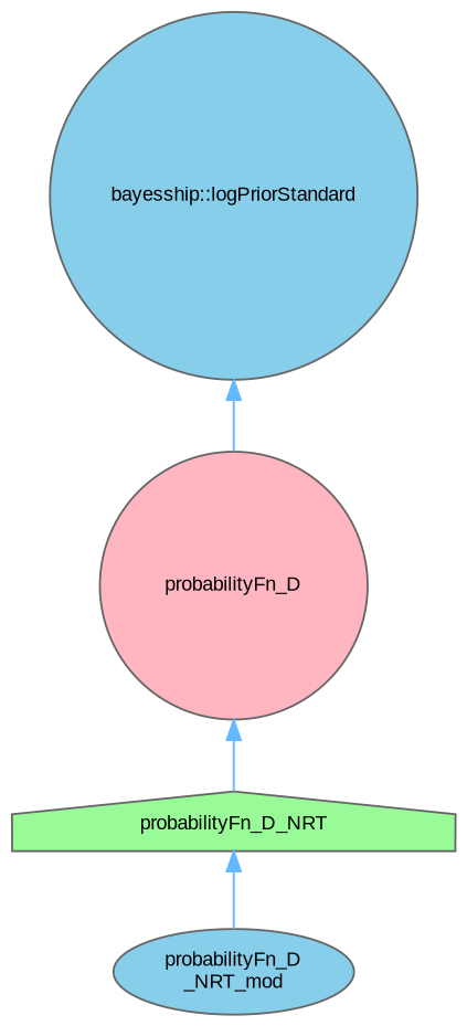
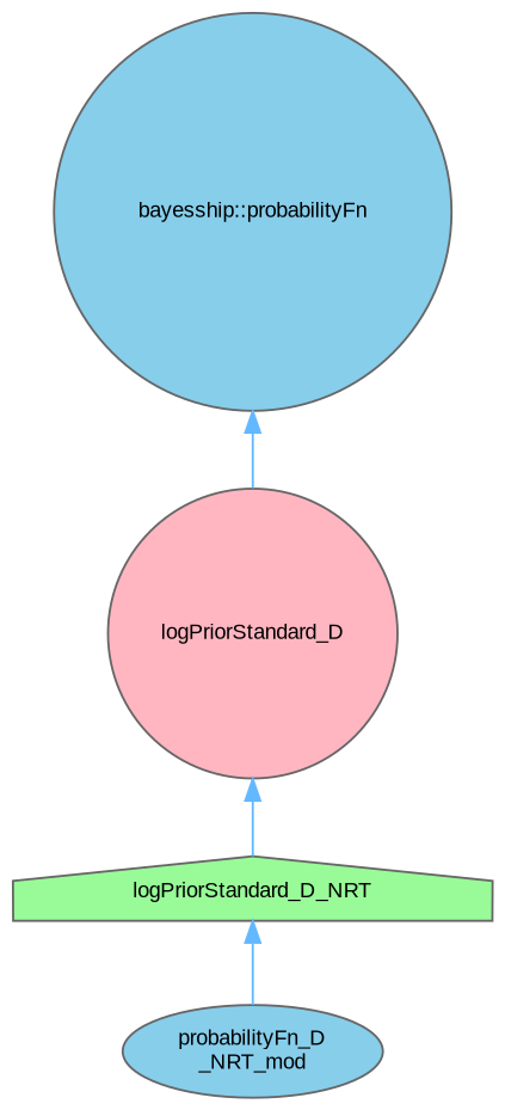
  digraph {
    fontname="Liberation Sans"
    node [color=gray40 fillcolor=skyblue fontname="Liberation Sans" fontsize=10 shape=circle style=filled]
    edge [color=steelblue1 dir=back fontname="Liberation Sans" fontsize=10 labelfontname=Helvetica labelfontsize=10 style=solid]
-   n1 [fillcolor=palegreen fontcolor=black height=0.2 label=probabilityFn_D_NRT shape=house width=0.4]
+   n1 [fillcolor=palegreen fontcolor=black height=0.2 label=logPriorStandard_D_NRT shape=house width=0.4]
    n2 [height=0.2 label="probabilityFn_D\l_NRT_mod" shape=ellipse width=0.4]
-   n3 [fillcolor=lightpink height=0.2 label=probabilityFn_D width=0.4]
-   n4 [height=0.2 label="bayesship::logPriorStandard" width=0.4]
+   n3 [fillcolor=lightpink height=0.2 label=logPriorStandard_D width=0.4]
+   n4 [height=0.2 label="bayesship::probabilityFn" width=0.4]
    n1 -> n2
    n3 -> n1
    n4 -> n3
  }
